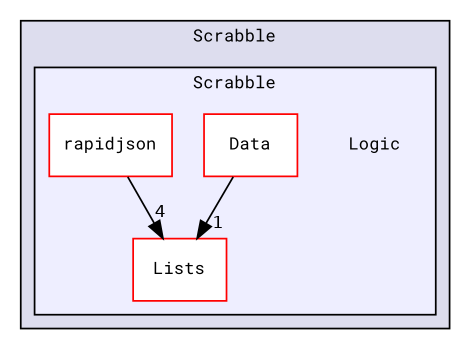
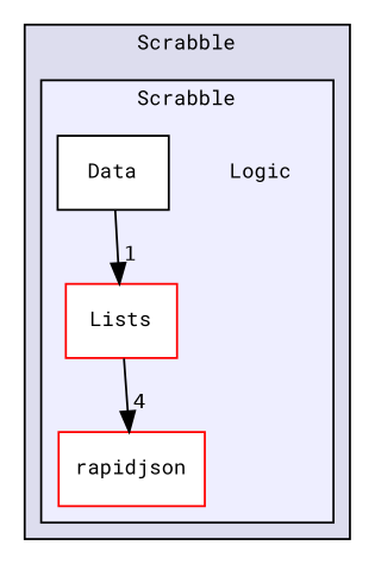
  digraph {
    compound=true
    fontname="Roboto Mono"
    node [fontname="Roboto Mono" fontsize=10 shape=box color=red fillcolor=white style=filled]
    edge [fontname="Roboto Mono" labeldistance=1.5 labelfontname=Helvetica labelfontsize=10]
    n1 [label=Logic shape=plaintext color="" fillcolor="" style=""]
-   n2 [label=Data]
+   n2 [color=black label=Data]
    n3 [label=Lists]
    n4 [label=rapidjson]
    subgraph cluster_1 {
      bgcolor="#ddddee"
      fontsize=10
      label=Scrabble
      pencolor=black
      subgraph cluster_2 {
        bgcolor="#eeeeff"
        fontsize=10
        label=Scrabble
        pencolor=black
        n1
        n2
        n3
        n4
      }
    }
    n2 -> n3 [headlabel=1]
-   n4 -> n3 [headlabel=4]
+   n3 -> n4 [headlabel=4]
  }
